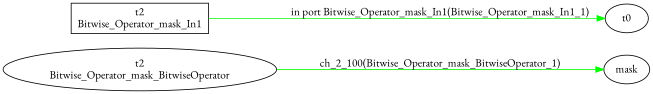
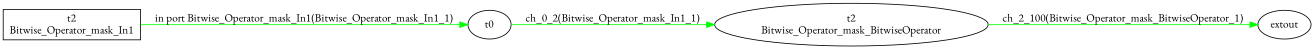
  digraph {
    fontname="EB Garamond"
    rankdir=LR
    node [fontname="EB Garamond"]
    edge [color=green fontname="EB Garamond"]
    n1 [label="t2\nBitwise_Operator_mask_BitwiseOperator"]
-   n2 [label=mask]
+   n2 [label=extout]
    t0
    n4 [label="t2\nBitwise_Operator_mask_In1" shape=box]
    n1 -> n2 [label="ch_2_100(Bitwise_Operator_mask_BitwiseOperator_1)"]
+   t0 -> n1 [label="ch_0_2(Bitwise_Operator_mask_In1_1)"]
    n4 -> t0 [label="in port Bitwise_Operator_mask_In1(Bitwise_Operator_mask_In1_1)"]
  }
